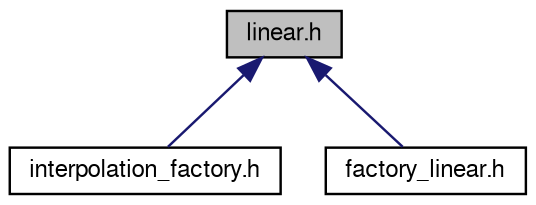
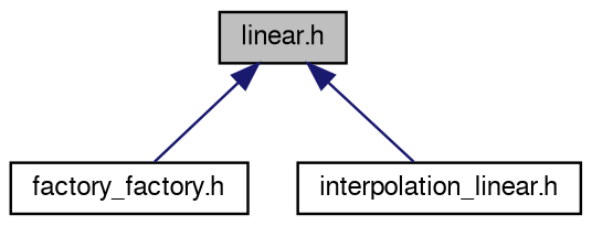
  digraph {
    node [color=black fillcolor=white fontname=FreeSans fontsize=10 shape=record style=filled]
    edge [color=midnightblue dir=back fontname=FreeSans fontsize=10 labelfontname=FreeSans labelfontsize=10 style=solid]
    n1 [fillcolor=grey75 fontcolor=black height=0.2 label="linear.h" width=0.4]
-   n2 [height=0.2 label="interpolation_factory.h" width=0.4]
-   n3 [height=0.2 label="factory_linear.h" width=0.4]
+   n2 [height=0.2 label="factory_factory.h" width=0.4]
+   n3 [height=0.2 label="interpolation_linear.h" width=0.4]
    n1 -> n2
    n1 -> n3
  }
